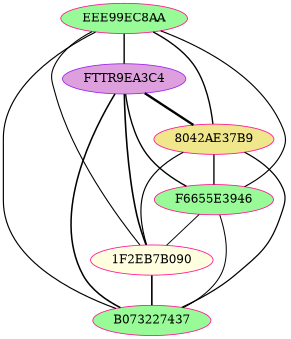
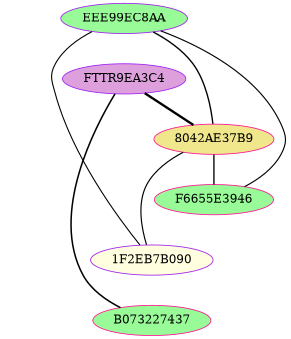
  strict graph {
    node [color=deeppink fillcolor=palegreen style=filled]
    edge [penwidth=1.6346153846153846]
-   n1 [label=EEE99EC8AA]
+   n1 [color=purple label=EEE99EC8AA]
    n2 [color=purple fillcolor=plum label=FTTR9EA3C4]
    n3 [fillcolor=khaki label="8042AE37B9"]
    n4 [label=F6655E3946]
-   n5 [fillcolor=lightyellow label="1F2EB7B090"]
+   n5 [color=purple fillcolor=lightyellow label="1F2EB7B090"]
    n6 [label=B073227437]
-   n1 -- n2 [penwidth=1.6666666666666665]
    n1 -- n3
    n1 -- n4 [penwidth=1.3551401869158877]
    n1 -- n5 [penwidth=1.2962962962962967]
-   n1 -- n6 [penwidth=1.3888888888888886]
    n2 -- n3 [penwidth=2.8125]
-   n2 -- n4
-   n2 -- n5 [penwidth=1.8932038834951461]
    n2 -- n6 [penwidth=1.8269230769230773]
    n3 -- n4 [penwidth=1.6037735849056602]
    n3 -- n5 [penwidth=1.3888888888888886]
-   n3 -- n6 [penwidth=1.4814814814814816]
-   n4 -- n5 [penwidth=1.126126126126126]
-   n4 -- n6 [penwidth=1.2162162162162162]
-   n5 -- n6 [penwidth=1.9158878504672896]
  }
